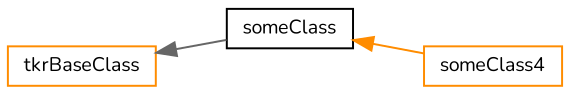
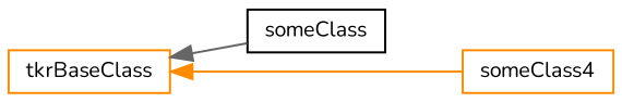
  digraph {
    fontname=Nunito
    rankdir=LR
    node [color=darkorange fillcolor=white fontname=Nunito fontsize=10 shape=record style=filled]
    edge [dir=back fontname=Nunito fontsize=10 labelfontname=Helvetica labelfontsize=10 style=solid]
    n1 [height=0.2 label=tkrBaseClass width=0.4]
    n2 [color=black height=0.2 label=someClass width=0.4]
    n3 [height=0.2 label=someClass4 width=0.4]
    n1 -> n2 [color=gray40]
-   n2 -> n3 [color=darkorange]
+   n1 -> n3 [color=darkorange]
  }
